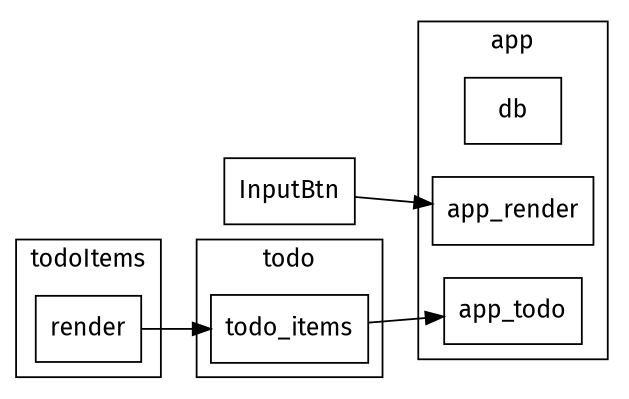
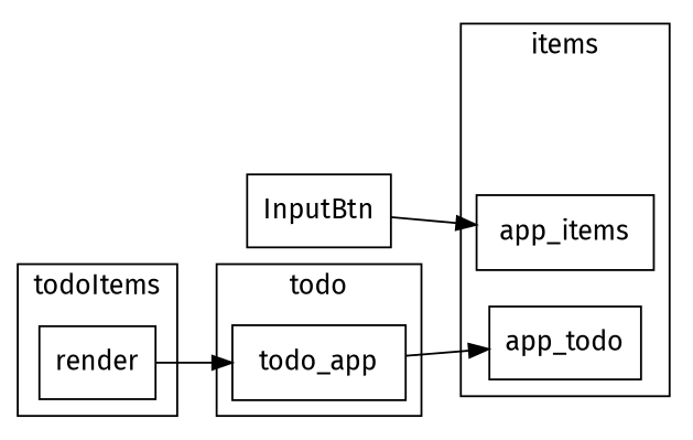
  digraph {
    fontname="Fira Sans"
    rankdir=LR
    node [fontname="Fira Sans" shape=record]
    edge [fontname="Fira Sans"]
-   todo_items
-   db
+   todo_items [label=todo_app]
    n3 [label=app_todo]
-   app_render
+   app_render [label=app_items]
    n5 [label=render]
    InputBtn
    subgraph cluster_1 {
      label=todo
      todo_items
    }
    subgraph cluster_2 {
-     label=app
-     db
+     label=items
      n3
      app_render
    }
    subgraph cluster_3 {
      label=todoItems
      n5
    }
    todo_items -> n3
    n5 -> todo_items
    InputBtn -> app_render
  }
